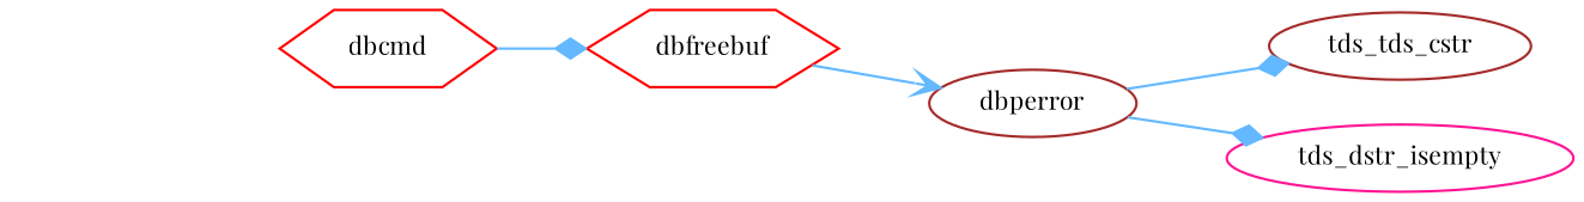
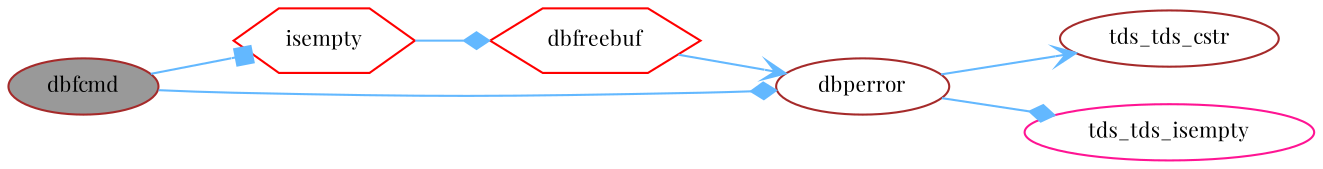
  digraph {
    fontname="Playfair Display"
    rankdir=LR
    node [color=brown fillcolor=white fontname="Playfair Display" fontsize=10 shape=ellipse style=filled]
    edge [arrowhead=diamond color=steelblue1 fontname="Playfair Display" fontsize=10 labelfontname=Helvetica labelfontsize=10 style=solid]
-   n2 [color=red height=0.2 label=dbcmd shape=hexagon width=0.4]
+   n1 [fillcolor=grey60 fontcolor=black height=0.2 label=dbfcmd width=0.4]
+   n2 [color=red height=0.2 label=isempty shape=hexagon width=0.4]
    n3 [height=0.2 label=dbperror width=0.4]
    n4 [color=red height=0.2 label=dbfreebuf shape=hexagon width=0.4]
    n5 [height=0.2 label=tds_tds_cstr width=0.4]
-   n6 [color=deeppink height=0.2 label=tds_dstr_isempty width=0.4]
+   n6 [color=deeppink height=0.2 label=tds_tds_isempty width=0.4]
+   n1 -> n2 [arrowhead=box]
+   n1 -> n3
    n2 -> n4
-   n3 -> n5
+   n3 -> n5 [arrowhead=vee]
    n3 -> n6
    n4 -> n3 [arrowhead=vee]
  }
